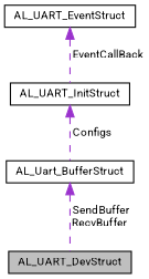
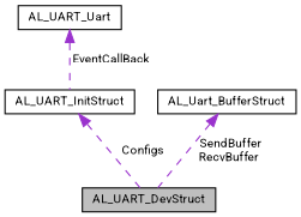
  digraph {
    fontname=Roboto
    node [color=black fillcolor=white fontname=Roboto fontsize=10 shape=record style=filled]
    edge [color=darkorchid3 dir=back fontname=Roboto fontsize=10 labelfontname=Helvetica labelfontsize=10 style=dashed]
    n1 [fillcolor=grey75 fontcolor=black height=0.2 label=AL_UART_DevStruct width=0.4]
-   n2 [height=0.2 label=AL_UART_EventStruct width=0.4]
+   n2 [height=0.2 label=AL_UART_Uart width=0.4]
    n3 [height=0.2 label=AL_UART_InitStruct width=0.4]
    n4 [height=0.2 label=AL_Uart_BufferStruct width=0.4]
    n2 -> n3 [label=" EventCallBack"]
-   n3 -> n4 [label=" Configs"]
+   n3 -> n1 [label=" Configs"]
    n4 -> n1 [label=" SendBuffer\nRecvBuffer"]
  }
